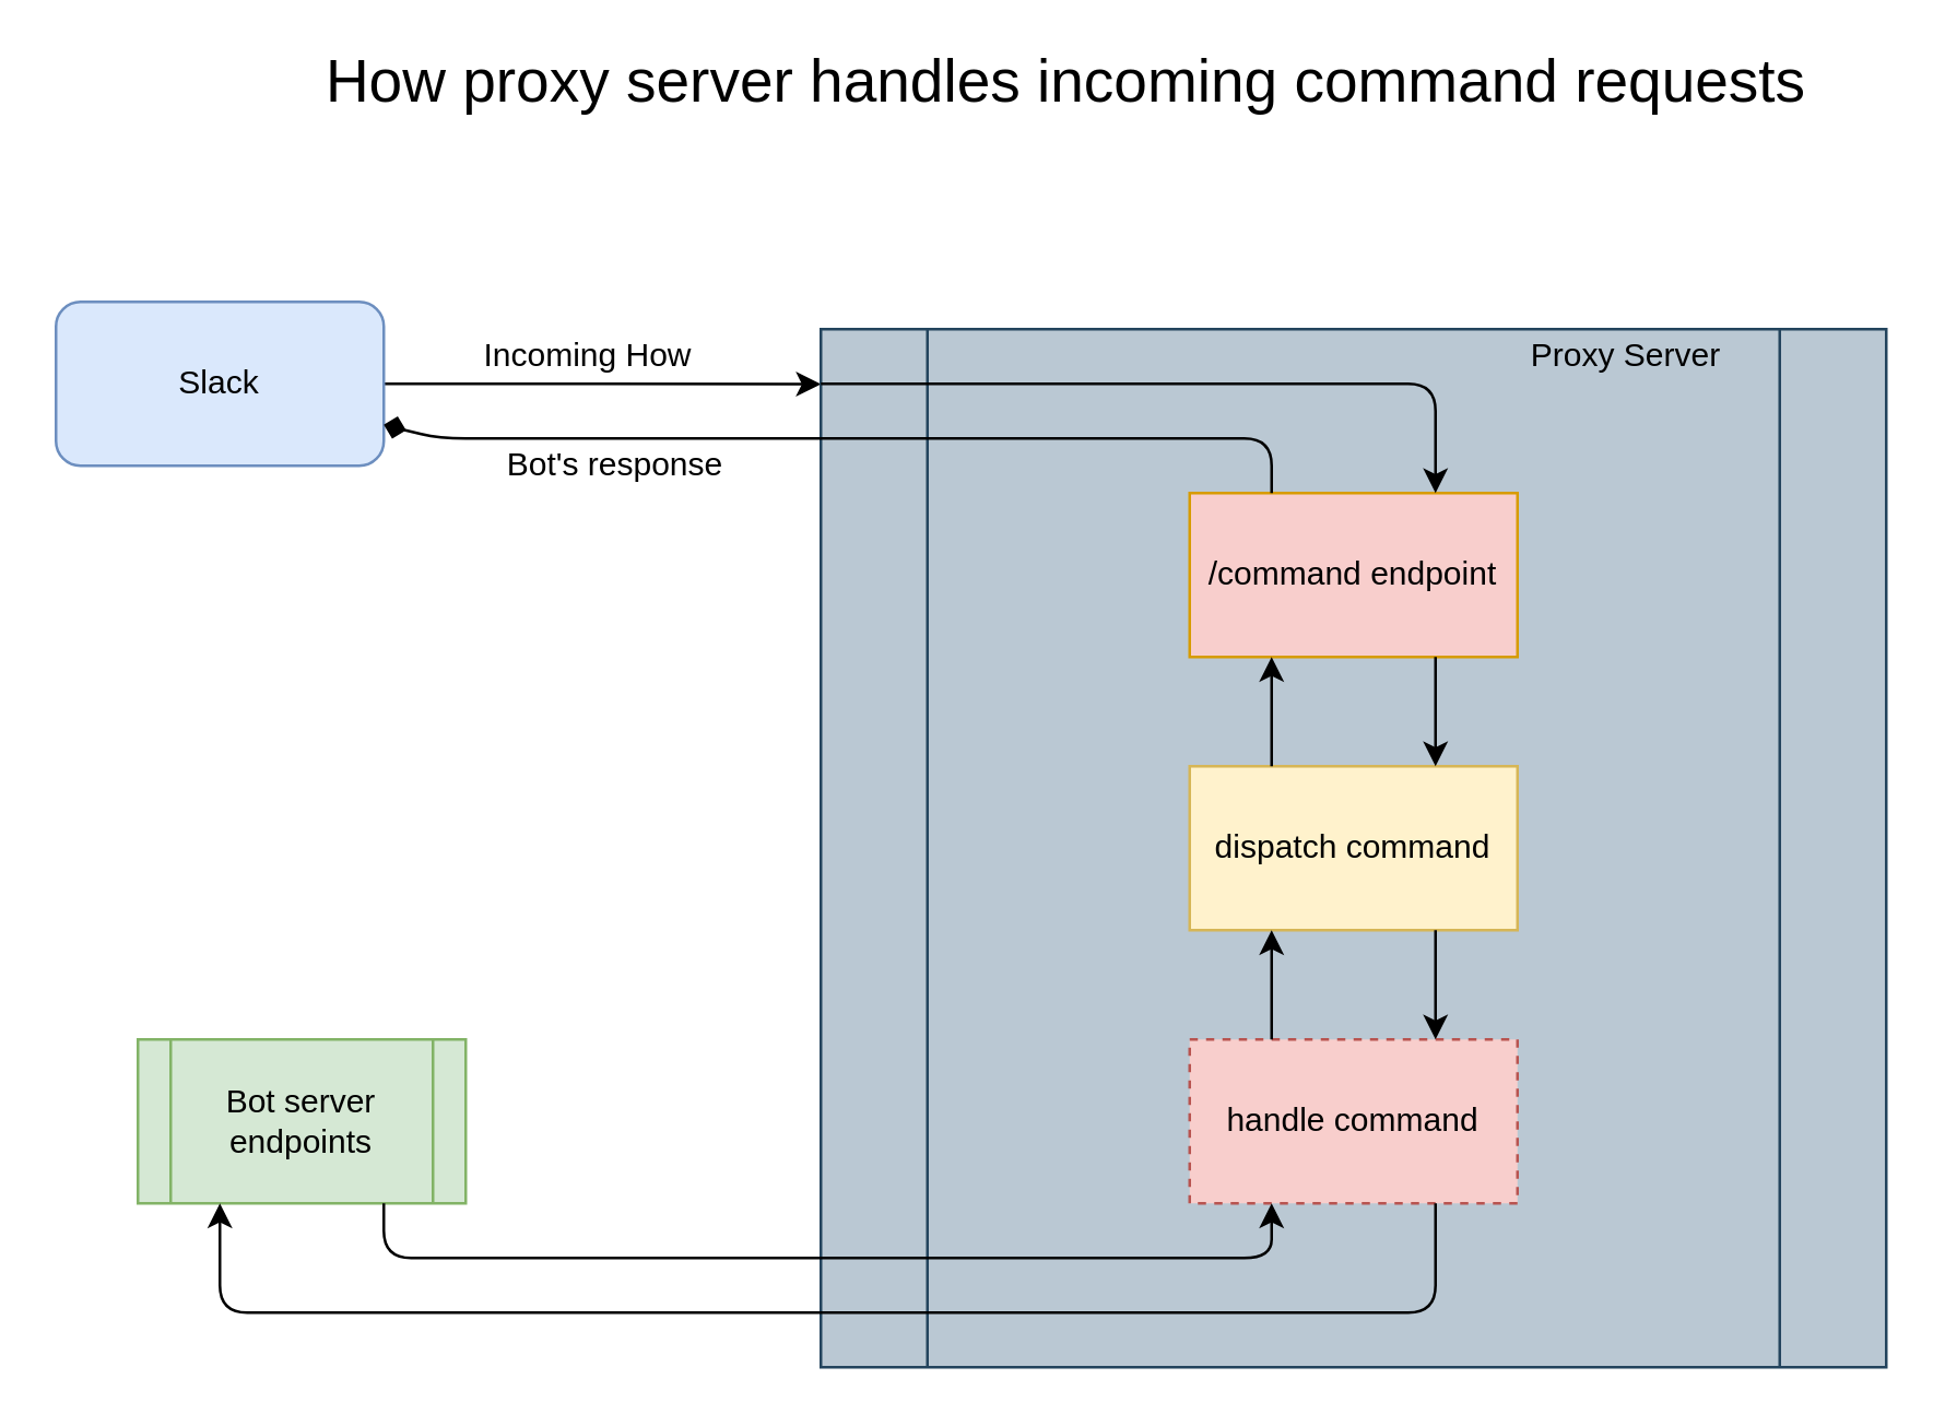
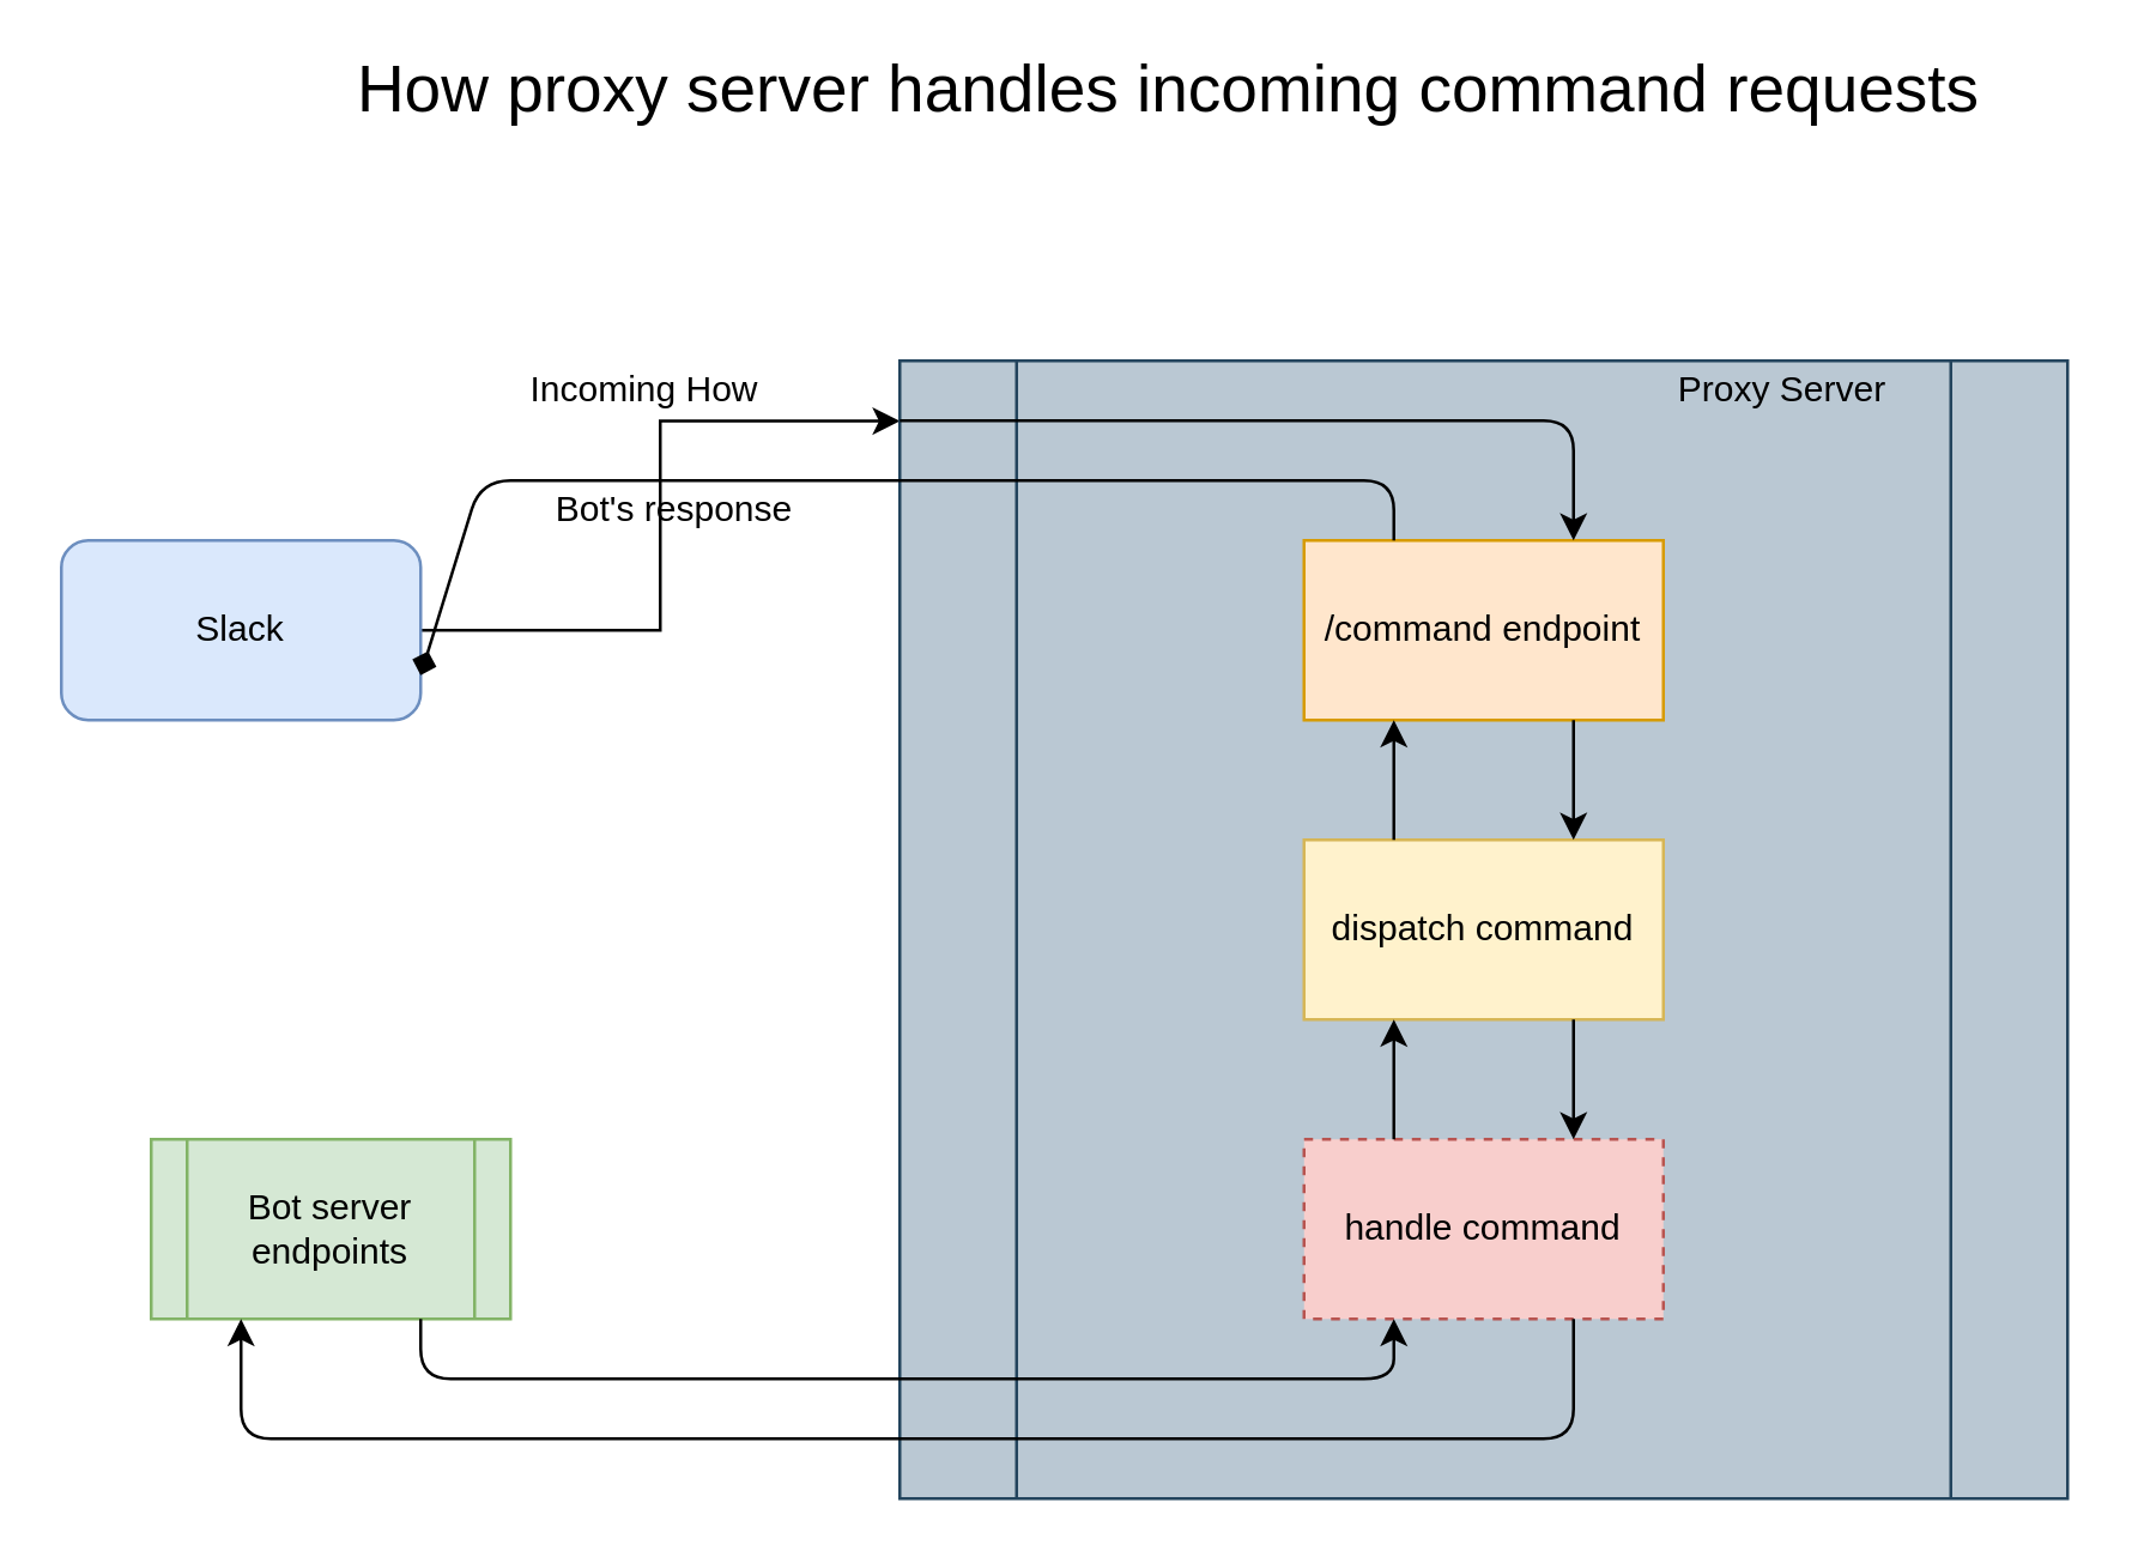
  <mxCell id="0" />
  <mxCell id="1" parent="0" />
  <mxCell id="2" style="edgeStyle=orthogonalEdgeStyle;rounded=0;orthogonalLoop=1;jettySize=auto;html=1;exitX=1;exitY=0.5;exitDx=0;exitDy=0;entryX=0;entryY=0.053;entryDx=0;entryDy=0;entryPerimeter=0;" edge="1" parent="1" source="3" target="4"><mxGeometry relative="1" as="geometry" /></mxCell>
- <mxCell id="3" value="Slack" style="rounded=1;whiteSpace=wrap;html=1;fillColor=#dae8fc;strokeColor=#6c8ebf;" vertex="1" parent="1"><mxGeometry x="20" y="110" width="120" height="60" as="geometry" /></mxCell>
+ <mxCell id="3" value="Slack" style="rounded=1;whiteSpace=wrap;html=1;fillColor=#dae8fc;strokeColor=#6c8ebf;" vertex="1" parent="1"><mxGeometry x="20" y="180" width="120" height="60" as="geometry" /></mxCell>
  <mxCell id="4" value="" style="shape=process;whiteSpace=wrap;html=1;backgroundOutline=1;fillColor=#bac8d3;strokeColor=#23445d;" vertex="1" parent="1"><mxGeometry x="300" y="120" width="390" height="380" as="geometry" /></mxCell>
- <mxCell id="5" value="/command endpoint" style="rounded=0;whiteSpace=wrap;html=1;fillColor=#f8cecc;strokeColor=#d79b00;" vertex="1" parent="1"><mxGeometry x="435" y="180" width="120" height="60" as="geometry" /></mxCell>
+ <mxCell id="5" value="/command endpoint" style="rounded=0;whiteSpace=wrap;html=1;fillColor=#ffe6cc;strokeColor=#d79b00;" vertex="1" parent="1"><mxGeometry x="435" y="180" width="120" height="60" as="geometry" /></mxCell>
  <mxCell id="6" value="dispatch command" style="rounded=0;whiteSpace=wrap;html=1;fillColor=#fff2cc;strokeColor=#d6b656;" vertex="1" parent="1"><mxGeometry x="435" y="280" width="120" height="60" as="geometry" /></mxCell>
  <mxCell id="7" value="handle command" style="rounded=0;whiteSpace=wrap;html=1;fillColor=#f8cecc;strokeColor=#b85450;dashed=1;" vertex="1" parent="1"><mxGeometry x="435" y="380" width="120" height="60" as="geometry" /></mxCell>
  <mxCell id="8" value="Bot server endpoints" style="shape=process;whiteSpace=wrap;html=1;backgroundOutline=1;fillColor=#d5e8d4;strokeColor=#82b366;" vertex="1" parent="1"><mxGeometry x="50" y="380" width="120" height="60" as="geometry" /></mxCell>
  <mxCell id="9" value="" style="endArrow=classic;html=1;entryX=0.75;entryY=0;entryDx=0;entryDy=0;" edge="1" parent="1" target="5"><mxGeometry width="50" height="50" relative="1" as="geometry"><mxPoint x="300" y="140" as="sourcePoint" /><mxPoint x="440" y="300" as="targetPoint" /><Array as="points"><mxPoint x="525" y="140" /></Array></mxGeometry></mxCell>
  <mxCell id="10" value="" style="endArrow=classic;html=1;exitX=0.75;exitY=1;exitDx=0;exitDy=0;entryX=0.75;entryY=0;entryDx=0;entryDy=0;" edge="1" parent="1" source="5" target="6"><mxGeometry width="50" height="50" relative="1" as="geometry"><mxPoint x="390" y="350" as="sourcePoint" /><mxPoint x="440" y="300" as="targetPoint" /></mxGeometry></mxCell>
  <mxCell id="11" value="" style="endArrow=classic;html=1;exitX=0.75;exitY=1;exitDx=0;exitDy=0;entryX=0.75;entryY=0;entryDx=0;entryDy=0;" edge="1" parent="1" source="6" target="7"><mxGeometry width="50" height="50" relative="1" as="geometry"><mxPoint x="390" y="350" as="sourcePoint" /><mxPoint x="440" y="300" as="targetPoint" /></mxGeometry></mxCell>
  <mxCell id="12" value="" style="endArrow=classic;html=1;exitX=0.75;exitY=1;exitDx=0;exitDy=0;entryX=0.25;entryY=1;entryDx=0;entryDy=0;" edge="1" parent="1" source="7" target="8"><mxGeometry width="50" height="50" relative="1" as="geometry"><mxPoint x="390" y="350" as="sourcePoint" /><mxPoint x="440" y="300" as="targetPoint" /><Array as="points"><mxPoint x="525" y="480" /><mxPoint x="80" y="480" /></Array></mxGeometry></mxCell>
  <mxCell id="13" value="" style="endArrow=classic;html=1;exitX=0.75;exitY=1;exitDx=0;exitDy=0;entryX=0.25;entryY=1;entryDx=0;entryDy=0;" edge="1" parent="1" source="8" target="7"><mxGeometry width="50" height="50" relative="1" as="geometry"><mxPoint x="390" y="350" as="sourcePoint" /><mxPoint x="440" y="300" as="targetPoint" /><Array as="points"><mxPoint x="140" y="460" /><mxPoint x="465" y="460" /></Array></mxGeometry></mxCell>
  <mxCell id="14" value="" style="endArrow=classic;html=1;exitX=0.25;exitY=0;exitDx=0;exitDy=0;entryX=0.25;entryY=1;entryDx=0;entryDy=0;" edge="1" parent="1" source="7" target="6"><mxGeometry width="50" height="50" relative="1" as="geometry"><mxPoint x="390" y="350" as="sourcePoint" /><mxPoint x="440" y="300" as="targetPoint" /></mxGeometry></mxCell>
  <mxCell id="15" value="" style="endArrow=classic;html=1;exitX=0.25;exitY=0;exitDx=0;exitDy=0;entryX=0.25;entryY=1;entryDx=0;entryDy=0;" edge="1" parent="1" source="6" target="5"><mxGeometry width="50" height="50" relative="1" as="geometry"><mxPoint x="390" y="350" as="sourcePoint" /><mxPoint x="440" y="300" as="targetPoint" /></mxGeometry></mxCell>
  <mxCell id="16" value="" style="endArrow=diamond;html=1;exitX=0.25;exitY=0;exitDx=0;exitDy=0;entryX=1;entryY=0.75;entryDx=0;entryDy=0;" edge="1" parent="1" source="5" target="3"><mxGeometry width="50" height="50" relative="1" as="geometry"><mxPoint x="390" y="350" as="sourcePoint" /><mxPoint x="440" y="300" as="targetPoint" /><Array as="points"><mxPoint x="465" y="160" /><mxPoint x="160" y="160" /></Array></mxGeometry></mxCell>
  <mxCell id="17" value="Incoming How" style="text;html=1;strokeColor=none;fillColor=none;align=center;verticalAlign=middle;whiteSpace=wrap;rounded=0;" vertex="1" parent="1"><mxGeometry x="160" y="120" width="110" height="20" as="geometry" /></mxCell>
  <mxCell id="18" value="Bot's response" style="text;html=1;strokeColor=none;fillColor=none;align=center;verticalAlign=middle;whiteSpace=wrap;rounded=0;" vertex="1" parent="1"><mxGeometry x="170" y="160" width="110" height="20" as="geometry" /></mxCell>
  <mxCell id="19" value="Proxy Server" style="text;html=1;strokeColor=none;fillColor=none;align=center;verticalAlign=middle;whiteSpace=wrap;rounded=0;" vertex="1" parent="1"><mxGeometry x="555" y="120" width="80" height="20" as="geometry" /></mxCell>
  <mxCell id="20" value="&lt;font style=&quot;font-size: 22px&quot;&gt;How proxy server handles incoming command requests&lt;/font&gt;" style="text;html=1;strokeColor=none;fillColor=none;align=center;verticalAlign=middle;whiteSpace=wrap;rounded=0;" vertex="1" parent="1"><mxGeometry x="110" y="20" width="560" height="20" as="geometry" /></mxCell>
